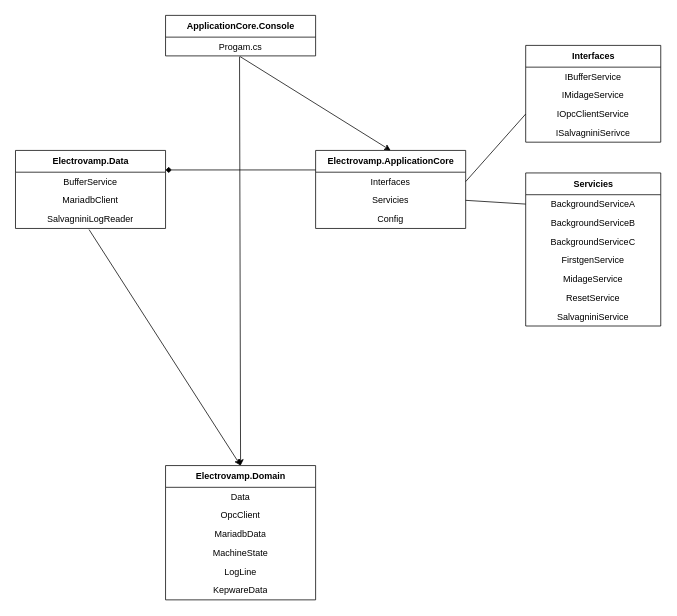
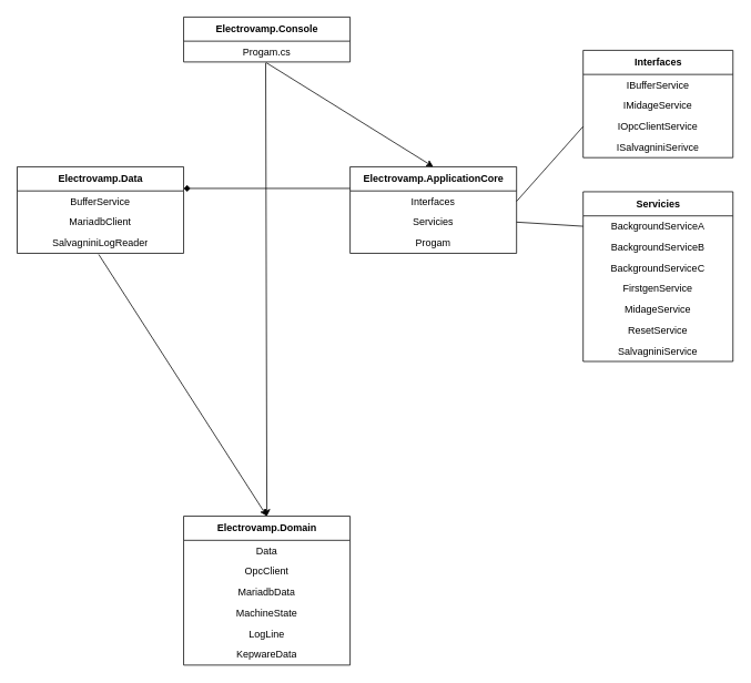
  <mxCell id="0" />
  <mxCell id="1" parent="0" />
  <mxCell id="2" value="Electrovamp.Domain" style="swimlane;fontStyle=1;align=center;verticalAlign=middle;childLayout=stackLayout;horizontal=1;startSize=29;horizontalStack=0;resizeParent=1;resizeParentMax=0;resizeLast=0;collapsible=0;marginBottom=0;html=1;" vertex="1" parent="1"><mxGeometry x="220" y="620" width="200" height="179" as="geometry" /></mxCell>
  <mxCell id="3" value="Data" style="text;html=1;strokeColor=none;fillColor=none;align=center;verticalAlign=middle;spacingLeft=4;spacingRight=4;overflow=hidden;rotatable=0;points=[[0,0.5],[1,0.5]];portConstraint=eastwest;fontStyle=0" vertex="1" parent="2"><mxGeometry y="29" width="200" height="25" as="geometry" /></mxCell>
  <mxCell id="4" value="OpcClient" style="text;html=1;strokeColor=none;fillColor=none;align=center;verticalAlign=middle;spacingLeft=4;spacingRight=4;overflow=hidden;rotatable=0;points=[[0,0.5],[1,0.5]];portConstraint=eastwest;" vertex="1" parent="2"><mxGeometry y="54" width="200" height="25" as="geometry" /></mxCell>
  <mxCell id="5" value="MariadbData" style="text;html=1;strokeColor=none;fillColor=none;align=center;verticalAlign=middle;spacingLeft=4;spacingRight=4;overflow=hidden;rotatable=0;points=[[0,0.5],[1,0.5]];portConstraint=eastwest;" vertex="1" parent="2"><mxGeometry y="79" width="200" height="25" as="geometry" /></mxCell>
  <mxCell id="6" value="MachineState" style="text;html=1;strokeColor=none;fillColor=none;align=center;verticalAlign=middle;spacingLeft=4;spacingRight=4;overflow=hidden;rotatable=0;points=[[0,0.5],[1,0.5]];portConstraint=eastwest;" vertex="1" parent="2"><mxGeometry y="104" width="200" height="25" as="geometry" /></mxCell>
  <mxCell id="7" value="LogLine" style="text;html=1;strokeColor=none;fillColor=none;align=center;verticalAlign=middle;spacingLeft=4;spacingRight=4;overflow=hidden;rotatable=0;points=[[0,0.5],[1,0.5]];portConstraint=eastwest;" vertex="1" parent="2"><mxGeometry y="129" width="200" height="25" as="geometry" /></mxCell>
  <mxCell id="8" value="KepwareData" style="text;html=1;strokeColor=none;fillColor=none;align=center;verticalAlign=middle;spacingLeft=4;spacingRight=4;overflow=hidden;rotatable=0;points=[[0,0.5],[1,0.5]];portConstraint=eastwest;" vertex="1" parent="2"><mxGeometry y="154" width="200" height="25" as="geometry" /></mxCell>
  <mxCell id="9" value="Electrovamp.ApplicationCore" style="swimlane;fontStyle=1;align=center;verticalAlign=middle;childLayout=stackLayout;horizontal=1;startSize=29;horizontalStack=0;resizeParent=1;resizeParentMax=0;resizeLast=0;collapsible=0;marginBottom=0;html=1;fontSize=12;" vertex="1" parent="1"><mxGeometry x="420" y="200" width="200" height="104" as="geometry" /></mxCell>
  <mxCell id="10" value="Interfaces" style="text;html=1;strokeColor=none;fillColor=none;align=center;verticalAlign=middle;spacingLeft=4;spacingRight=4;overflow=hidden;rotatable=0;points=[[0,0.5],[1,0.5]];portConstraint=eastwest;fontSize=12;" vertex="1" parent="9"><mxGeometry y="29" width="200" height="25" as="geometry" /></mxCell>
  <mxCell id="11" value="Servicies" style="text;html=1;strokeColor=none;fillColor=none;align=center;verticalAlign=middle;spacingLeft=4;spacingRight=4;overflow=hidden;rotatable=0;points=[[0,0.5],[1,0.5]];portConstraint=eastwest;fontSize=12;" vertex="1" parent="9"><mxGeometry y="54" width="200" height="25" as="geometry" /></mxCell>
- <mxCell id="12" value="Config" style="text;html=1;strokeColor=none;fillColor=none;align=center;verticalAlign=middle;spacingLeft=4;spacingRight=4;overflow=hidden;rotatable=0;points=[[0,0.5],[1,0.5]];portConstraint=eastwest;fontSize=12;" vertex="1" parent="9"><mxGeometry y="79" width="200" height="25" as="geometry" /></mxCell>
+ <mxCell id="12" value="Progam" style="text;html=1;strokeColor=none;fillColor=none;align=center;verticalAlign=middle;spacingLeft=4;spacingRight=4;overflow=hidden;rotatable=0;points=[[0,0.5],[1,0.5]];portConstraint=eastwest;fontSize=12;" vertex="1" parent="9"><mxGeometry y="79" width="200" height="25" as="geometry" /></mxCell>
  <mxCell id="13" value="" style="endArrow=none;html=1;rounded=0;fontSize=12;entryX=1;entryY=0.5;entryDx=0;entryDy=0;exitX=0;exitY=0.5;exitDx=0;exitDy=0;" edge="1" parent="1" source="17" target="10"><mxGeometry width="50" height="50" relative="1" as="geometry"><mxPoint x="410" y="248.25" as="sourcePoint" /><mxPoint x="290" y="275" as="targetPoint" /></mxGeometry></mxCell>
  <mxCell id="14" value="Interfaces" style="swimlane;fontStyle=1;align=center;verticalAlign=middle;childLayout=stackLayout;horizontal=1;startSize=29;horizontalStack=0;resizeParent=1;resizeParentMax=0;resizeLast=0;collapsible=0;marginBottom=0;html=1;fontSize=12;" vertex="1" parent="1"><mxGeometry x="700" y="60" width="180" height="129" as="geometry" /></mxCell>
  <mxCell id="15" value="IBufferService" style="text;html=1;strokeColor=none;fillColor=none;align=center;verticalAlign=middle;spacingLeft=4;spacingRight=4;overflow=hidden;rotatable=0;points=[[0,0.5],[1,0.5]];portConstraint=eastwest;fontSize=12;" vertex="1" parent="14"><mxGeometry y="29" width="180" height="25" as="geometry" /></mxCell>
  <mxCell id="16" value="IMidageService" style="text;html=1;strokeColor=none;fillColor=none;align=center;verticalAlign=middle;spacingLeft=4;spacingRight=4;overflow=hidden;rotatable=0;points=[[0,0.5],[1,0.5]];portConstraint=eastwest;fontSize=12;" vertex="1" parent="14"><mxGeometry y="54" width="180" height="25" as="geometry" /></mxCell>
  <mxCell id="17" value="IOpcClientService" style="text;html=1;strokeColor=none;fillColor=none;align=center;verticalAlign=middle;spacingLeft=4;spacingRight=4;overflow=hidden;rotatable=0;points=[[0,0.5],[1,0.5]];portConstraint=eastwest;fontSize=12;" vertex="1" parent="14"><mxGeometry y="79" width="180" height="25" as="geometry" /></mxCell>
  <mxCell id="18" value="ISalvagniniSerivce" style="text;html=1;strokeColor=none;fillColor=none;align=center;verticalAlign=middle;spacingLeft=4;spacingRight=4;overflow=hidden;rotatable=0;points=[[0,0.5],[1,0.5]];portConstraint=eastwest;fontSize=12;" vertex="1" parent="14"><mxGeometry y="104" width="180" height="25" as="geometry" /></mxCell>
  <mxCell id="19" value="" style="endArrow=none;html=1;rounded=0;fontSize=12;exitX=0;exitY=0.5;exitDx=0;exitDy=0;entryX=1;entryY=0.5;entryDx=0;entryDy=0;" edge="1" parent="1" source="21" target="11"><mxGeometry width="50" height="50" relative="1" as="geometry"><mxPoint x="40" y="185" as="sourcePoint" /><mxPoint x="570" y="259" as="targetPoint" /></mxGeometry></mxCell>
  <mxCell id="20" value="Servicies" style="swimlane;fontStyle=1;align=center;verticalAlign=middle;childLayout=stackLayout;horizontal=1;startSize=29;horizontalStack=0;resizeParent=1;resizeParentMax=0;resizeLast=0;collapsible=0;marginBottom=0;html=1;fontSize=12;" vertex="1" parent="1"><mxGeometry x="700" y="230" width="180" height="204" as="geometry" /></mxCell>
  <mxCell id="21" value="BackgroundServiceA" style="text;html=1;strokeColor=none;fillColor=none;align=center;verticalAlign=middle;spacingLeft=4;spacingRight=4;overflow=hidden;rotatable=0;points=[[0,0.5],[1,0.5]];portConstraint=eastwest;fontSize=12;" vertex="1" parent="20"><mxGeometry y="29" width="180" height="25" as="geometry" /></mxCell>
  <mxCell id="22" value="BackgroundServiceB" style="text;html=1;strokeColor=none;fillColor=none;align=center;verticalAlign=middle;spacingLeft=4;spacingRight=4;overflow=hidden;rotatable=0;points=[[0,0.5],[1,0.5]];portConstraint=eastwest;fontSize=12;" vertex="1" parent="20"><mxGeometry y="54" width="180" height="25" as="geometry" /></mxCell>
  <mxCell id="23" value="BackgroundServiceC" style="text;html=1;strokeColor=none;fillColor=none;align=center;verticalAlign=middle;spacingLeft=4;spacingRight=4;overflow=hidden;rotatable=0;points=[[0,0.5],[1,0.5]];portConstraint=eastwest;fontSize=12;" vertex="1" parent="20"><mxGeometry y="79" width="180" height="25" as="geometry" /></mxCell>
  <mxCell id="24" value="FirstgenService" style="text;html=1;strokeColor=none;fillColor=none;align=center;verticalAlign=middle;spacingLeft=4;spacingRight=4;overflow=hidden;rotatable=0;points=[[0,0.5],[1,0.5]];portConstraint=eastwest;fontSize=12;" vertex="1" parent="20"><mxGeometry y="104" width="180" height="25" as="geometry" /></mxCell>
  <mxCell id="25" value="MidageService" style="text;html=1;strokeColor=none;fillColor=none;align=center;verticalAlign=middle;spacingLeft=4;spacingRight=4;overflow=hidden;rotatable=0;points=[[0,0.5],[1,0.5]];portConstraint=eastwest;fontSize=12;" vertex="1" parent="20"><mxGeometry y="129" width="180" height="25" as="geometry" /></mxCell>
  <mxCell id="26" value="ResetService" style="text;html=1;strokeColor=none;fillColor=none;align=center;verticalAlign=middle;spacingLeft=4;spacingRight=4;overflow=hidden;rotatable=0;points=[[0,0.5],[1,0.5]];portConstraint=eastwest;fontSize=12;" vertex="1" parent="20"><mxGeometry y="154" width="180" height="25" as="geometry" /></mxCell>
  <mxCell id="27" value="SalvagniniService" style="text;html=1;strokeColor=none;fillColor=none;align=center;verticalAlign=middle;spacingLeft=4;spacingRight=4;overflow=hidden;rotatable=0;points=[[0,0.5],[1,0.5]];portConstraint=eastwest;fontSize=12;" vertex="1" parent="20"><mxGeometry y="179" width="180" height="25" as="geometry" /></mxCell>
- <mxCell id="28" value="ApplicationCore.Console" style="swimlane;fontStyle=1;align=center;verticalAlign=middle;childLayout=stackLayout;horizontal=1;startSize=29;horizontalStack=0;resizeParent=1;resizeParentMax=0;resizeLast=0;collapsible=0;marginBottom=0;html=1;fontSize=12;" vertex="1" parent="1"><mxGeometry x="220" y="20" width="200" height="54" as="geometry" /></mxCell>
+ <mxCell id="28" value="Electrovamp.Console" style="swimlane;fontStyle=1;align=center;verticalAlign=middle;childLayout=stackLayout;horizontal=1;startSize=29;horizontalStack=0;resizeParent=1;resizeParentMax=0;resizeLast=0;collapsible=0;marginBottom=0;html=1;fontSize=12;" vertex="1" parent="1"><mxGeometry x="220" y="20" width="200" height="54" as="geometry" /></mxCell>
  <mxCell id="29" value="Progam.cs" style="text;html=1;strokeColor=none;fillColor=none;align=center;verticalAlign=middle;spacingLeft=4;spacingRight=4;overflow=hidden;rotatable=0;points=[[0,0.5],[1,0.5]];portConstraint=eastwest;fontSize=12;" vertex="1" parent="28"><mxGeometry y="29" width="200" height="25" as="geometry" /></mxCell>
  <mxCell id="30" value="Electrovamp.Data" style="swimlane;fontStyle=1;align=center;verticalAlign=middle;childLayout=stackLayout;horizontal=1;startSize=29;horizontalStack=0;resizeParent=1;resizeParentMax=0;resizeLast=0;collapsible=0;marginBottom=0;html=1;fontSize=12;" vertex="1" parent="1"><mxGeometry x="20" y="200" width="200" height="104" as="geometry" /></mxCell>
  <mxCell id="31" value="BufferService" style="text;html=1;strokeColor=none;fillColor=none;align=center;verticalAlign=middle;spacingLeft=4;spacingRight=4;overflow=hidden;rotatable=0;points=[[0,0.5],[1,0.5]];portConstraint=eastwest;fontSize=12;" vertex="1" parent="30"><mxGeometry y="29" width="200" height="25" as="geometry" /></mxCell>
  <mxCell id="32" value="MariadbClient" style="text;html=1;strokeColor=none;fillColor=none;align=center;verticalAlign=middle;spacingLeft=4;spacingRight=4;overflow=hidden;rotatable=0;points=[[0,0.5],[1,0.5]];portConstraint=eastwest;fontSize=12;" vertex="1" parent="30"><mxGeometry y="54" width="200" height="25" as="geometry" /></mxCell>
  <mxCell id="33" value="SalvagniniLogReader" style="text;html=1;strokeColor=none;fillColor=none;align=center;verticalAlign=middle;spacingLeft=4;spacingRight=4;overflow=hidden;rotatable=0;points=[[0,0.5],[1,0.5]];portConstraint=eastwest;fontSize=12;" vertex="1" parent="30"><mxGeometry y="79" width="200" height="25" as="geometry" /></mxCell>
  <mxCell id="34" value="" style="endArrow=classic;html=1;rounded=0;fontSize=12;entryX=0.5;entryY=0;entryDx=0;entryDy=0;exitX=0.497;exitY=1.038;exitDx=0;exitDy=0;exitPerimeter=0;" edge="1" parent="1" source="29" target="9"><mxGeometry width="50" height="50" relative="1" as="geometry"><mxPoint x="320" y="70" as="sourcePoint" /><mxPoint x="480" y="270" as="targetPoint" /></mxGeometry></mxCell>
  <mxCell id="35" value="" style="endArrow=classic;html=1;rounded=0;fontSize=12;entryX=0.5;entryY=0;entryDx=0;entryDy=0;exitX=0.493;exitY=1.038;exitDx=0;exitDy=0;exitPerimeter=0;" edge="1" parent="1" source="29" target="2"><mxGeometry width="50" height="50" relative="1" as="geometry"><mxPoint x="320" y="70" as="sourcePoint" /><mxPoint x="480" y="270" as="targetPoint" /></mxGeometry></mxCell>
  <mxCell id="36" value="" style="endArrow=classic;html=1;rounded=0;fontSize=12;exitX=0.49;exitY=1.055;exitDx=0;exitDy=0;exitPerimeter=0;" edge="1" parent="1" source="33"><mxGeometry width="50" height="50" relative="1" as="geometry"><mxPoint x="290" y="420" as="sourcePoint" /><mxPoint x="320" y="620" as="targetPoint" /></mxGeometry></mxCell>
  <mxCell id="37" value="" style="endArrow=diamond;html=1;rounded=0;fontSize=12;entryX=1;entryY=0.25;entryDx=0;entryDy=0;exitX=0;exitY=0.25;exitDx=0;exitDy=0;" edge="1" parent="1" source="9" target="30"><mxGeometry width="50" height="50" relative="1" as="geometry"><mxPoint x="420" y="260" as="sourcePoint" /><mxPoint x="340" y="230" as="targetPoint" /></mxGeometry></mxCell>
